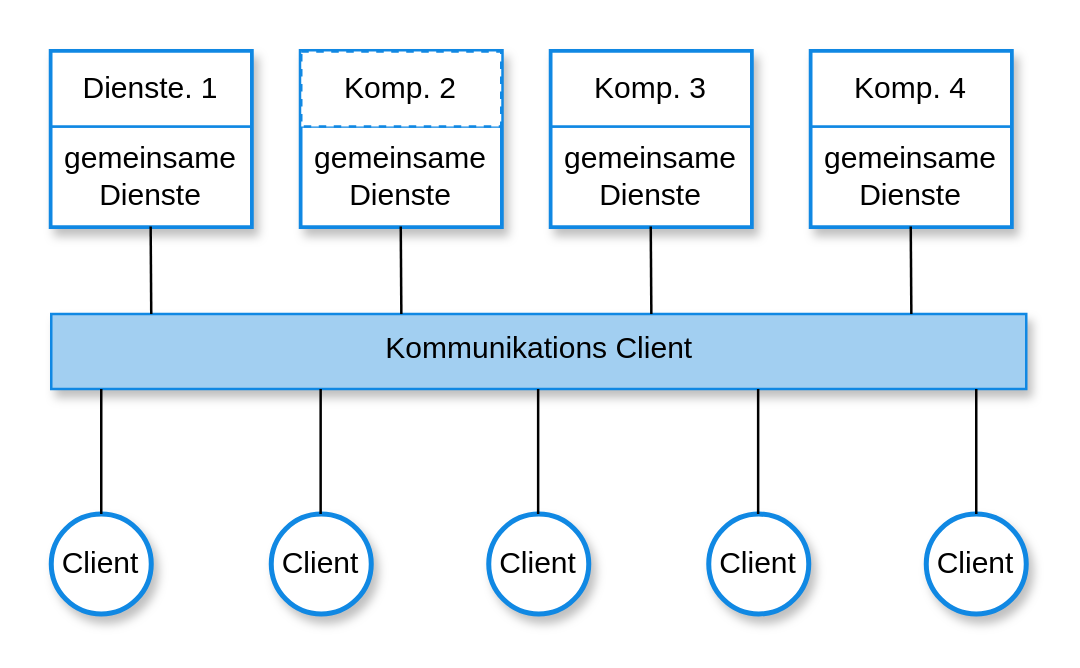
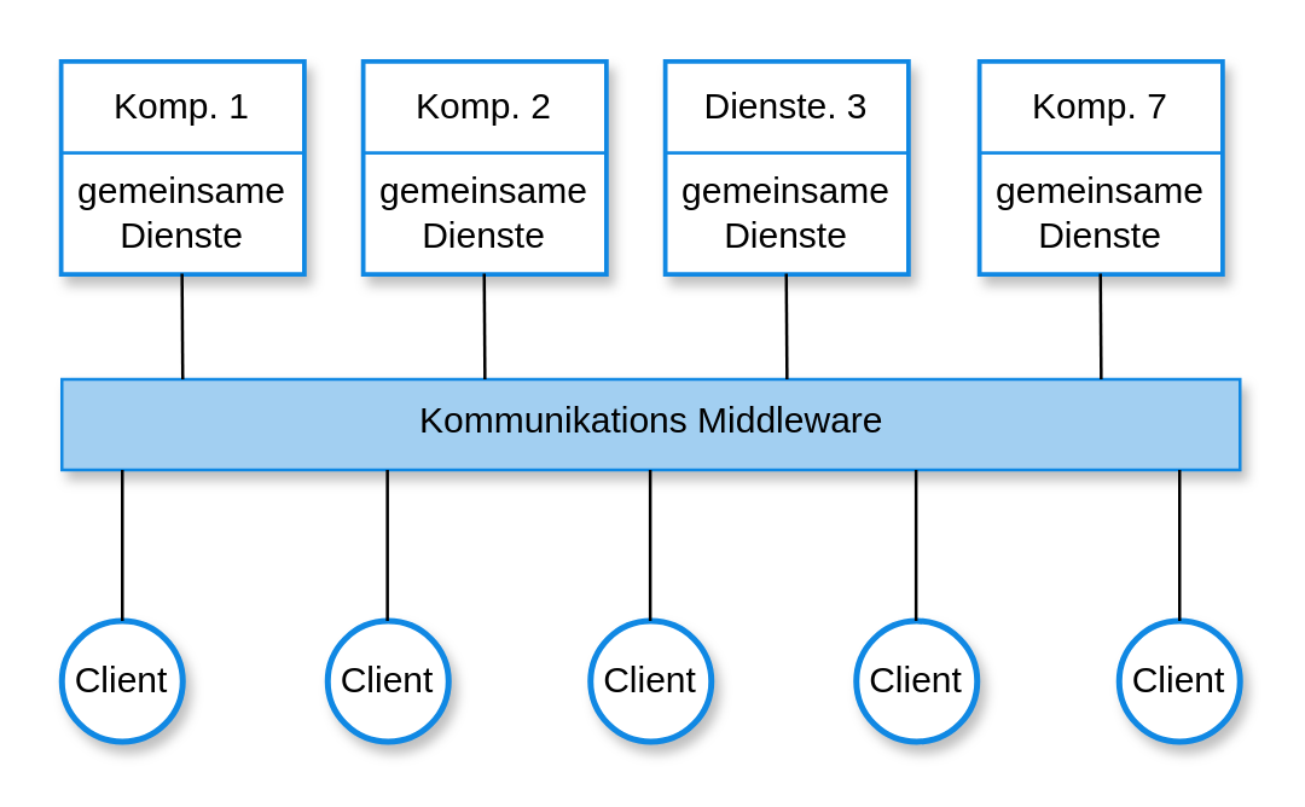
  <mxCell id="0" />
  <mxCell id="1" parent="0" />
  <mxCell id="2" value="Client" style="ellipse;whiteSpace=wrap;html=1;aspect=fixed;fillColor=#FFFFFF;strokeColor=#1088E3;strokeWidth=2;shadow=1;gradientColor=none;" vertex="1" parent="1"><mxGeometry x="20" y="205" width="40" height="40" as="geometry" /></mxCell>
- <mxCell id="3" value="Kommunikations Client" style="html=1;imageAspect=0;fillColor=#A2CFF1;strokeColor=#1088E3;strokeWidth=1;shadow=1;labelPosition=center;verticalLabelPosition=middle;align=center;verticalAlign=top;gradientColor=none;" vertex="1" parent="1"><mxGeometry x="20" y="125" width="390" height="30" as="geometry" /></mxCell>
+ <mxCell id="3" value="Kommunikations Middleware" style="html=1;imageAspect=0;fillColor=#A2CFF1;strokeColor=#1088E3;strokeWidth=1;shadow=1;labelPosition=center;verticalLabelPosition=middle;align=center;verticalAlign=top;gradientColor=none;" vertex="1" parent="1"><mxGeometry x="20" y="125" width="390" height="30" as="geometry" /></mxCell>
  <mxCell id="4" value="" style="whiteSpace=wrap;html=1;imageAspect=0;fillColor=#FFFFFF;strokeColor=#1088E3;strokeWidth=2;shadow=1;gradientColor=none;" vertex="1" parent="1"><mxGeometry x="20" y="20" width="80" height="70" as="geometry" /></mxCell>
  <mxCell id="5" value="" style="endArrow=none;html=1;rounded=0;" edge="1" parent="1" target="2"><mxGeometry width="50" height="50" relative="1" as="geometry"><mxPoint x="40" y="155" as="sourcePoint" /><mxPoint x="-40" y="70" as="targetPoint" /></mxGeometry></mxCell>
  <mxCell id="6" value="gemeinsame Dienste" style="whiteSpace=wrap;html=1;imageAspect=0;fillColor=#FFFFFF;strokeColor=#1088E3;strokeWidth=1;shadow=0;gradientColor=none;" vertex="1" parent="1"><mxGeometry x="20" y="50" width="80" height="40" as="geometry" /></mxCell>
- <mxCell id="7" value="Dienste. 1" style="whiteSpace=wrap;html=1;imageAspect=0;fillColor=#FFFFFF;strokeColor=#1088E3;strokeWidth=1;shadow=0;gradientColor=none;" vertex="1" parent="1"><mxGeometry x="20" y="20" width="80" height="30" as="geometry" /></mxCell>
+ <mxCell id="7" value="Komp. 1" style="whiteSpace=wrap;html=1;imageAspect=0;fillColor=#FFFFFF;strokeColor=#1088E3;strokeWidth=1;shadow=0;gradientColor=none;" vertex="1" parent="1"><mxGeometry x="20" y="20" width="80" height="30" as="geometry" /></mxCell>
  <mxCell id="8" value="" style="whiteSpace=wrap;html=1;imageAspect=0;fillColor=#FFFFFF;strokeColor=#1088E3;strokeWidth=2;shadow=1;gradientColor=none;" vertex="1" parent="1"><mxGeometry x="120" y="20" width="80" height="70" as="geometry" /></mxCell>
  <mxCell id="9" value="gemeinsame Dienste" style="whiteSpace=wrap;html=1;imageAspect=0;fillColor=#FFFFFF;strokeColor=#1088E3;strokeWidth=1;shadow=0;gradientColor=none;" vertex="1" parent="1"><mxGeometry x="120" y="50" width="80" height="40" as="geometry" /></mxCell>
- <mxCell id="10" value="Komp. 2" style="whiteSpace=wrap;html=1;imageAspect=0;fillColor=#FFFFFF;strokeColor=#1088E3;strokeWidth=1;shadow=0;gradientColor=none;dashed=1;" vertex="1" parent="1"><mxGeometry x="120" y="20" width="80" height="30" as="geometry" /></mxCell>
+ <mxCell id="10" value="Komp. 2" style="whiteSpace=wrap;html=1;imageAspect=0;fillColor=#FFFFFF;strokeColor=#1088E3;strokeWidth=1;shadow=0;gradientColor=none;" vertex="1" parent="1"><mxGeometry x="120" y="20" width="80" height="30" as="geometry" /></mxCell>
  <mxCell id="11" value="" style="whiteSpace=wrap;html=1;imageAspect=0;fillColor=#FFFFFF;strokeColor=#1088E3;strokeWidth=2;shadow=1;gradientColor=none;" vertex="1" parent="1"><mxGeometry x="220" y="20" width="80" height="70" as="geometry" /></mxCell>
  <mxCell id="12" value="gemeinsame Dienste" style="whiteSpace=wrap;html=1;imageAspect=0;fillColor=#FFFFFF;strokeColor=#1088E3;strokeWidth=1;shadow=0;gradientColor=none;" vertex="1" parent="1"><mxGeometry x="220" y="50" width="80" height="40" as="geometry" /></mxCell>
- <mxCell id="13" value="Komp. 3" style="whiteSpace=wrap;html=1;imageAspect=0;fillColor=#FFFFFF;strokeColor=#1088E3;strokeWidth=1;shadow=0;gradientColor=none;" vertex="1" parent="1"><mxGeometry x="220" y="20" width="80" height="30" as="geometry" /></mxCell>
+ <mxCell id="13" value="Dienste. 3" style="whiteSpace=wrap;html=1;imageAspect=0;fillColor=#FFFFFF;strokeColor=#1088E3;strokeWidth=1;shadow=0;gradientColor=none;" vertex="1" parent="1"><mxGeometry x="220" y="20" width="80" height="30" as="geometry" /></mxCell>
  <mxCell id="14" value="" style="whiteSpace=wrap;html=1;imageAspect=0;fillColor=#FFFFFF;strokeColor=#1088E3;strokeWidth=2;shadow=1;gradientColor=none;" vertex="1" parent="1"><mxGeometry x="324" y="20" width="80" height="70" as="geometry" /></mxCell>
  <mxCell id="15" value="gemeinsame Dienste" style="whiteSpace=wrap;html=1;imageAspect=0;fillColor=#FFFFFF;strokeColor=#1088E3;strokeWidth=1;shadow=0;gradientColor=none;" vertex="1" parent="1"><mxGeometry x="324" y="50" width="80" height="40" as="geometry" /></mxCell>
- <mxCell id="16" value="Komp. 4" style="whiteSpace=wrap;html=1;imageAspect=0;fillColor=#FFFFFF;strokeColor=#1088E3;strokeWidth=1;shadow=0;gradientColor=none;" vertex="1" parent="1"><mxGeometry x="324" y="20" width="80" height="30" as="geometry" /></mxCell>
+ <mxCell id="16" value="Komp. 7" style="whiteSpace=wrap;html=1;imageAspect=0;fillColor=#FFFFFF;strokeColor=#1088E3;strokeWidth=1;shadow=0;gradientColor=none;" vertex="1" parent="1"><mxGeometry x="324" y="20" width="80" height="30" as="geometry" /></mxCell>
  <mxCell id="17" value="Client" style="ellipse;whiteSpace=wrap;html=1;aspect=fixed;fillColor=#FFFFFF;strokeColor=#1088E3;strokeWidth=2;shadow=1;gradientColor=none;" vertex="1" parent="1"><mxGeometry x="108" y="205" width="40" height="40" as="geometry" /></mxCell>
  <mxCell id="18" value="Client" style="ellipse;whiteSpace=wrap;html=1;aspect=fixed;fillColor=#FFFFFF;strokeColor=#1088E3;strokeWidth=2;shadow=1;gradientColor=none;" vertex="1" parent="1"><mxGeometry x="283" y="205" width="40" height="40" as="geometry" /></mxCell>
  <mxCell id="19" value="Client" style="ellipse;whiteSpace=wrap;html=1;aspect=fixed;fillColor=#FFFFFF;strokeColor=#1088E3;strokeWidth=2;shadow=1;gradientColor=none;" vertex="1" parent="1"><mxGeometry x="370" y="205" width="40" height="40" as="geometry" /></mxCell>
  <mxCell id="20" value="" style="endArrow=none;html=1;rounded=0;" edge="1" parent="1" target="19"><mxGeometry width="50" height="50" relative="1" as="geometry"><mxPoint x="390" y="155" as="sourcePoint" /><mxPoint x="310" y="70" as="targetPoint" /></mxGeometry></mxCell>
  <mxCell id="21" value="Client" style="ellipse;whiteSpace=wrap;html=1;aspect=fixed;fillColor=#FFFFFF;strokeColor=#1088E3;strokeWidth=2;shadow=1;gradientColor=none;" vertex="1" parent="1"><mxGeometry x="195" y="205" width="40" height="40" as="geometry" /></mxCell>
  <mxCell id="22" value="" style="endArrow=none;html=1;rounded=0;" edge="1" parent="1"><mxGeometry width="50" height="50" relative="1" as="geometry"><mxPoint x="127.76" y="155" as="sourcePoint" /><mxPoint x="127.76" y="205" as="targetPoint" /></mxGeometry></mxCell>
  <mxCell id="23" value="" style="endArrow=none;html=1;rounded=0;" edge="1" parent="1"><mxGeometry width="50" height="50" relative="1" as="geometry"><mxPoint x="214.76" y="155" as="sourcePoint" /><mxPoint x="214.76" y="205" as="targetPoint" /></mxGeometry></mxCell>
  <mxCell id="24" value="" style="endArrow=none;html=1;rounded=0;" edge="1" parent="1"><mxGeometry width="50" height="50" relative="1" as="geometry"><mxPoint x="302.76" y="155" as="sourcePoint" /><mxPoint x="302.76" y="205" as="targetPoint" /></mxGeometry></mxCell>
  <mxCell id="25" value="" style="endArrow=none;html=1;rounded=0;" edge="1" parent="1"><mxGeometry width="50" height="50" relative="1" as="geometry"><mxPoint x="59.76" y="90" as="sourcePoint" /><mxPoint x="60" y="125" as="targetPoint" /></mxGeometry></mxCell>
  <mxCell id="26" value="" style="endArrow=none;html=1;rounded=0;" edge="1" parent="1"><mxGeometry width="50" height="50" relative="1" as="geometry"><mxPoint x="159.8" y="90" as="sourcePoint" /><mxPoint x="160.04" y="125" as="targetPoint" /></mxGeometry></mxCell>
  <mxCell id="27" value="" style="endArrow=none;html=1;rounded=0;" edge="1" parent="1"><mxGeometry width="50" height="50" relative="1" as="geometry"><mxPoint x="259.8" y="90" as="sourcePoint" /><mxPoint x="260.04" y="125" as="targetPoint" /></mxGeometry></mxCell>
  <mxCell id="28" value="" style="endArrow=none;html=1;rounded=0;" edge="1" parent="1"><mxGeometry width="50" height="50" relative="1" as="geometry"><mxPoint x="363.8" y="90" as="sourcePoint" /><mxPoint x="364.04" y="125" as="targetPoint" /></mxGeometry></mxCell>
